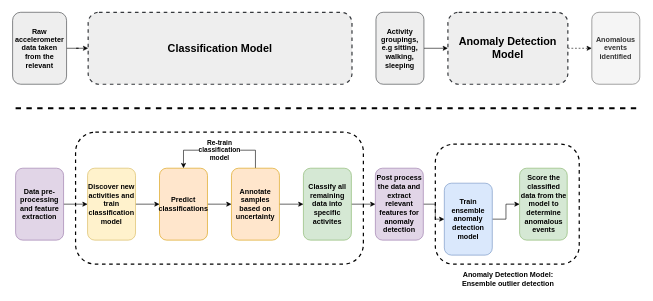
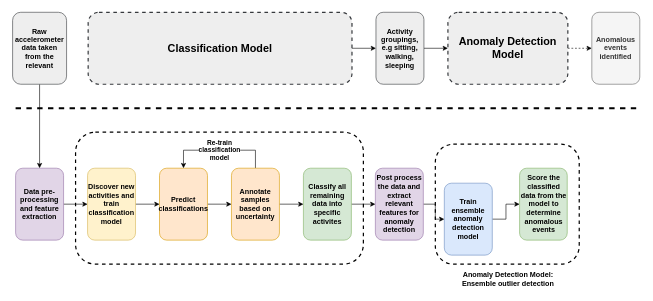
  <mxCell id="0" />
  <mxCell id="1" parent="0" />
  <mxCell id="2" value="" style="edgeStyle=orthogonalEdgeStyle;rounded=0;orthogonalLoop=1;jettySize=auto;html=1;" parent="1" source="3" target="5" edge="1"><mxGeometry relative="1" as="geometry" /></mxCell>
  <mxCell id="3" value="&lt;div&gt;&lt;b&gt;Data pre-processing and feature extraction&lt;/b&gt;&lt;/div&gt;" style="rounded=1;whiteSpace=wrap;html=1;fillColor=#e1d5e7;strokeColor=#9673a6;" parent="1" vertex="1"><mxGeometry x="25" y="280" width="80" height="120" as="geometry" /></mxCell>
  <mxCell id="4" value="" style="edgeStyle=orthogonalEdgeStyle;rounded=0;orthogonalLoop=1;jettySize=auto;html=1;" edge="1" parent="1" source="5" target="7"><mxGeometry relative="1" as="geometry" /></mxCell>
  <mxCell id="5" value="&lt;b&gt;Discover new activities and train classification model&lt;br&gt;&lt;/b&gt;" style="rounded=1;whiteSpace=wrap;html=1;fillColor=#fff2cc;strokeColor=#d6b656;" parent="1" vertex="1"><mxGeometry x="145" y="280" width="80" height="120" as="geometry" /></mxCell>
  <mxCell id="6" value="" style="edgeStyle=orthogonalEdgeStyle;rounded=0;orthogonalLoop=1;jettySize=auto;html=1;" edge="1" parent="1" source="7" target="10"><mxGeometry relative="1" as="geometry" /></mxCell>
  <mxCell id="7" value="&lt;b&gt;Predict classifications&lt;br&gt;&lt;/b&gt;" style="rounded=1;whiteSpace=wrap;html=1;fillColor=#ffe6cc;strokeColor=#d79b00;" parent="1" vertex="1"><mxGeometry x="265" y="280" width="80" height="120" as="geometry" /></mxCell>
  <mxCell id="8" value="&lt;div&gt;&lt;b&gt;Re-train &lt;br&gt;&lt;/b&gt;&lt;/div&gt;&lt;div&gt;&lt;b&gt;classification &lt;br&gt;&lt;/b&gt;&lt;/div&gt;&lt;div&gt;&lt;b&gt;model&lt;/b&gt;&lt;/div&gt;" style="edgeStyle=orthogonalEdgeStyle;rounded=0;orthogonalLoop=1;jettySize=auto;html=1;entryX=0.5;entryY=0;entryDx=0;entryDy=0;exitX=0.5;exitY=0;exitDx=0;exitDy=0;" edge="1" parent="1" source="10" target="7"><mxGeometry relative="1" as="geometry"><mxPoint x="515" y="260" as="sourcePoint" /><Array as="points"><mxPoint x="425" y="250" /><mxPoint x="305" y="250" /></Array></mxGeometry></mxCell>
  <mxCell id="9" value="" style="edgeStyle=orthogonalEdgeStyle;rounded=0;orthogonalLoop=1;jettySize=auto;html=1;" edge="1" parent="1" source="10" target="12"><mxGeometry relative="1" as="geometry" /></mxCell>
  <mxCell id="10" value="&lt;b&gt;Annotate samples based on uncertainty&lt;br&gt;&lt;/b&gt;" style="rounded=1;whiteSpace=wrap;html=1;fillColor=#ffe6cc;strokeColor=#d79b00;" parent="1" vertex="1"><mxGeometry x="385" y="280" width="80" height="120" as="geometry" /></mxCell>
  <mxCell id="11" value="" style="edgeStyle=orthogonalEdgeStyle;rounded=0;orthogonalLoop=1;jettySize=auto;html=1;" edge="1" parent="1" source="12" target="16"><mxGeometry relative="1" as="geometry" /></mxCell>
  <mxCell id="12" value="&lt;b&gt;Classify all remaining data into specific activites&lt;br&gt;&lt;/b&gt;" style="rounded=1;whiteSpace=wrap;html=1;fillColor=#d5e8d4;strokeColor=#82b366;" parent="1" vertex="1"><mxGeometry x="505" y="280" width="80" height="120" as="geometry" /></mxCell>
  <mxCell id="13" value="&lt;div&gt;&lt;b&gt;Anomaly Detection Model:&lt;/b&gt;&lt;b&gt; Ensemble outlier detection&lt;br&gt;&lt;/b&gt;&lt;/div&gt;" style="text;html=1;strokeColor=none;fillColor=none;align=center;verticalAlign=middle;whiteSpace=wrap;rounded=0;" parent="1" vertex="1"><mxGeometry x="758.5" y="450" width="175" height="30" as="geometry" /></mxCell>
  <mxCell id="14" value="" style="rounded=1;whiteSpace=wrap;html=1;fillColor=none;dashed=1;strokeWidth=2;" parent="1" vertex="1"><mxGeometry x="125" y="220" width="480" height="220" as="geometry" /></mxCell>
  <mxCell id="15" value="" style="edgeStyle=orthogonalEdgeStyle;rounded=0;orthogonalLoop=1;jettySize=auto;html=1;" edge="1" parent="1" source="16" target="18"><mxGeometry relative="1" as="geometry" /></mxCell>
  <mxCell id="16" value="&lt;b&gt;Post process the data and extract relevant features for anomaly detection&lt;br&gt;&lt;/b&gt;" style="rounded=1;whiteSpace=wrap;html=1;fillColor=#e1d5e7;strokeColor=#9673a6;" vertex="1" parent="1"><mxGeometry x="625" y="280" width="80" height="120" as="geometry" /></mxCell>
  <mxCell id="17" value="" style="edgeStyle=orthogonalEdgeStyle;rounded=0;orthogonalLoop=1;jettySize=auto;html=1;" edge="1" parent="1" source="18" target="19"><mxGeometry relative="1" as="geometry" /></mxCell>
  <mxCell id="18" value="&lt;b&gt;Train ensemble anomaly detection model&lt;br&gt;&lt;/b&gt;" style="rounded=1;whiteSpace=wrap;html=1;fillColor=#dae8fc;strokeColor=#6c8ebf;" vertex="1" parent="1"><mxGeometry x="740" y="305" width="80" height="120" as="geometry" /></mxCell>
  <mxCell id="19" value="&lt;b&gt;Score the classified data from the model to determine anomalous events&lt;br&gt;&lt;/b&gt;" style="rounded=1;whiteSpace=wrap;html=1;fillColor=#d5e8d4;strokeColor=#82b366;" vertex="1" parent="1"><mxGeometry x="865.5" y="280" width="79.5" height="120" as="geometry" /></mxCell>
  <mxCell id="20" value="" style="rounded=1;whiteSpace=wrap;html=1;fillColor=none;dashed=1;strokeWidth=2;" vertex="1" parent="1"><mxGeometry x="725" y="240" width="240" height="200" as="geometry" /></mxCell>
+ <mxCell id="21" value="" style="edgeStyle=orthogonalEdgeStyle;rounded=0;orthogonalLoop=1;jettySize=auto;html=1;" edge="1" parent="1" source="22" target="29"><mxGeometry relative="1" as="geometry" /></mxCell>
  <mxCell id="22" value="&lt;font style=&quot;font-size: 18px;&quot;&gt;&lt;b&gt;Classification Model&lt;br&gt;&lt;/b&gt;&lt;/font&gt;" style="rounded=1;whiteSpace=wrap;html=1;fillColor=#eeeeee;dashed=1;strokeWidth=2;strokeColor=#36393d;" vertex="1" parent="1"><mxGeometry x="146" y="20" width="440" height="120" as="geometry" /></mxCell>
  <mxCell id="23" value="" style="edgeStyle=orthogonalEdgeStyle;rounded=0;orthogonalLoop=1;jettySize=auto;html=1;dashed=1;" edge="1" parent="1" source="24" target="30"><mxGeometry relative="1" as="geometry" /></mxCell>
  <mxCell id="24" value="&lt;div&gt;Anomaly Detection &lt;br&gt;&lt;/div&gt;&lt;div&gt;Model&lt;/div&gt;" style="rounded=1;whiteSpace=wrap;html=1;fillColor=#eeeeee;dashed=1;strokeWidth=2;strokeColor=#36393d;fontSize=18;fontStyle=1" vertex="1" parent="1"><mxGeometry x="746" y="20" width="200" height="120" as="geometry" /></mxCell>
- <mxCell id="25" value="" style="edgeStyle=orthogonalEdgeStyle;rounded=0;orthogonalLoop=1;jettySize=auto;html=1;" edge="1" parent="1" source="27" target="22"><mxGeometry relative="1" as="geometry" /></mxCell>
+ <mxCell id="26" style="edgeStyle=orthogonalEdgeStyle;rounded=0;orthogonalLoop=1;jettySize=auto;html=1;entryX=0.5;entryY=0;entryDx=0;entryDy=0;" edge="1" parent="1" source="27" target="3"><mxGeometry relative="1" as="geometry" /></mxCell>
  <mxCell id="27" value="Raw accelerometer data taken from the relevant" style="rounded=1;whiteSpace=wrap;html=1;fillColor=#eeeeee;strokeColor=#36393d;fontStyle=1" vertex="1" parent="1"><mxGeometry x="20" y="20" width="90" height="120" as="geometry" /></mxCell>
  <mxCell id="28" value="" style="edgeStyle=orthogonalEdgeStyle;rounded=0;orthogonalLoop=1;jettySize=auto;html=1;" edge="1" parent="1" source="29" target="24"><mxGeometry relative="1" as="geometry" /></mxCell>
  <mxCell id="29" value="Activity groupings, e.g sitting, walking, sleeping" style="rounded=1;whiteSpace=wrap;html=1;fillColor=#eeeeee;strokeColor=#36393d;fontStyle=1" vertex="1" parent="1"><mxGeometry x="626" y="20" width="80" height="120" as="geometry" /></mxCell>
  <mxCell id="30" value="&lt;span&gt;Anomalous events identified&lt;br&gt;&lt;/span&gt;" style="rounded=1;whiteSpace=wrap;html=1;fillColor=#f5f5f5;strokeColor=#666666;fontColor=#333333;fontStyle=1" vertex="1" parent="1"><mxGeometry x="986" y="20" width="80" height="120" as="geometry" /></mxCell>
  <mxCell id="31" value="" style="endArrow=none;dashed=1;html=1;rounded=0;strokeWidth=3;" edge="1" parent="1"><mxGeometry width="50" height="50" relative="1" as="geometry"><mxPoint x="25" y="180" as="sourcePoint" /><mxPoint x="1065" y="180" as="targetPoint" /></mxGeometry></mxCell>
